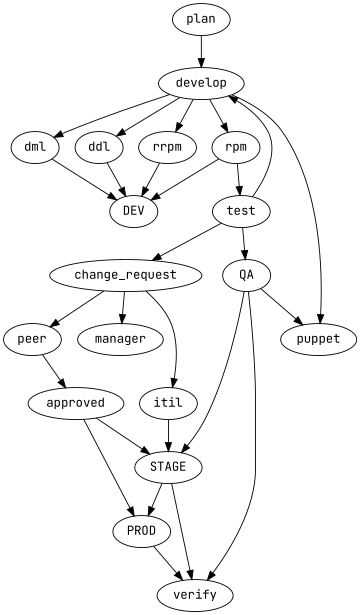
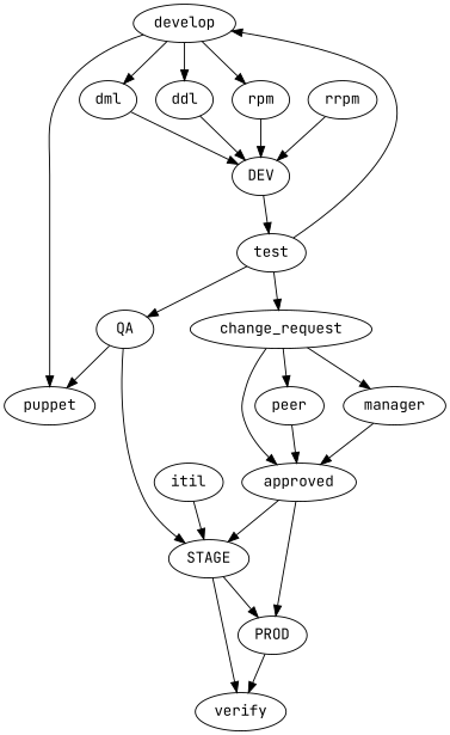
  digraph {
    fontname="JetBrains Mono"
    rankdir=TB
    node [fontname="JetBrains Mono"]
    edge [fontname="JetBrains Mono"]
-   plan
    develop
    dml
    ddl
    rpm
    rrpm
    puppet
    DEV
    test
    QA
    STAGE
    verify
    change_request
    PROD
    peer
    manager
    itil
    approved
-   plan -> develop
    develop -> dml
    develop -> ddl
    develop -> rpm
-   develop -> rrpm
    develop -> puppet
    dml -> DEV
    ddl -> DEV
    rpm -> DEV
    rrpm -> DEV
-   rpm -> test
+   DEV -> test
    test -> develop
    test -> QA
    test -> change_request
    QA -> puppet
    QA -> STAGE
-   QA -> verify
    STAGE -> verify
    STAGE -> PROD
    change_request -> peer
    change_request -> manager
-   change_request -> itil
+   change_request -> approved
    PROD -> verify
    peer -> approved
+   manager -> approved
    itil -> STAGE
    approved -> STAGE
    approved -> PROD
  }
